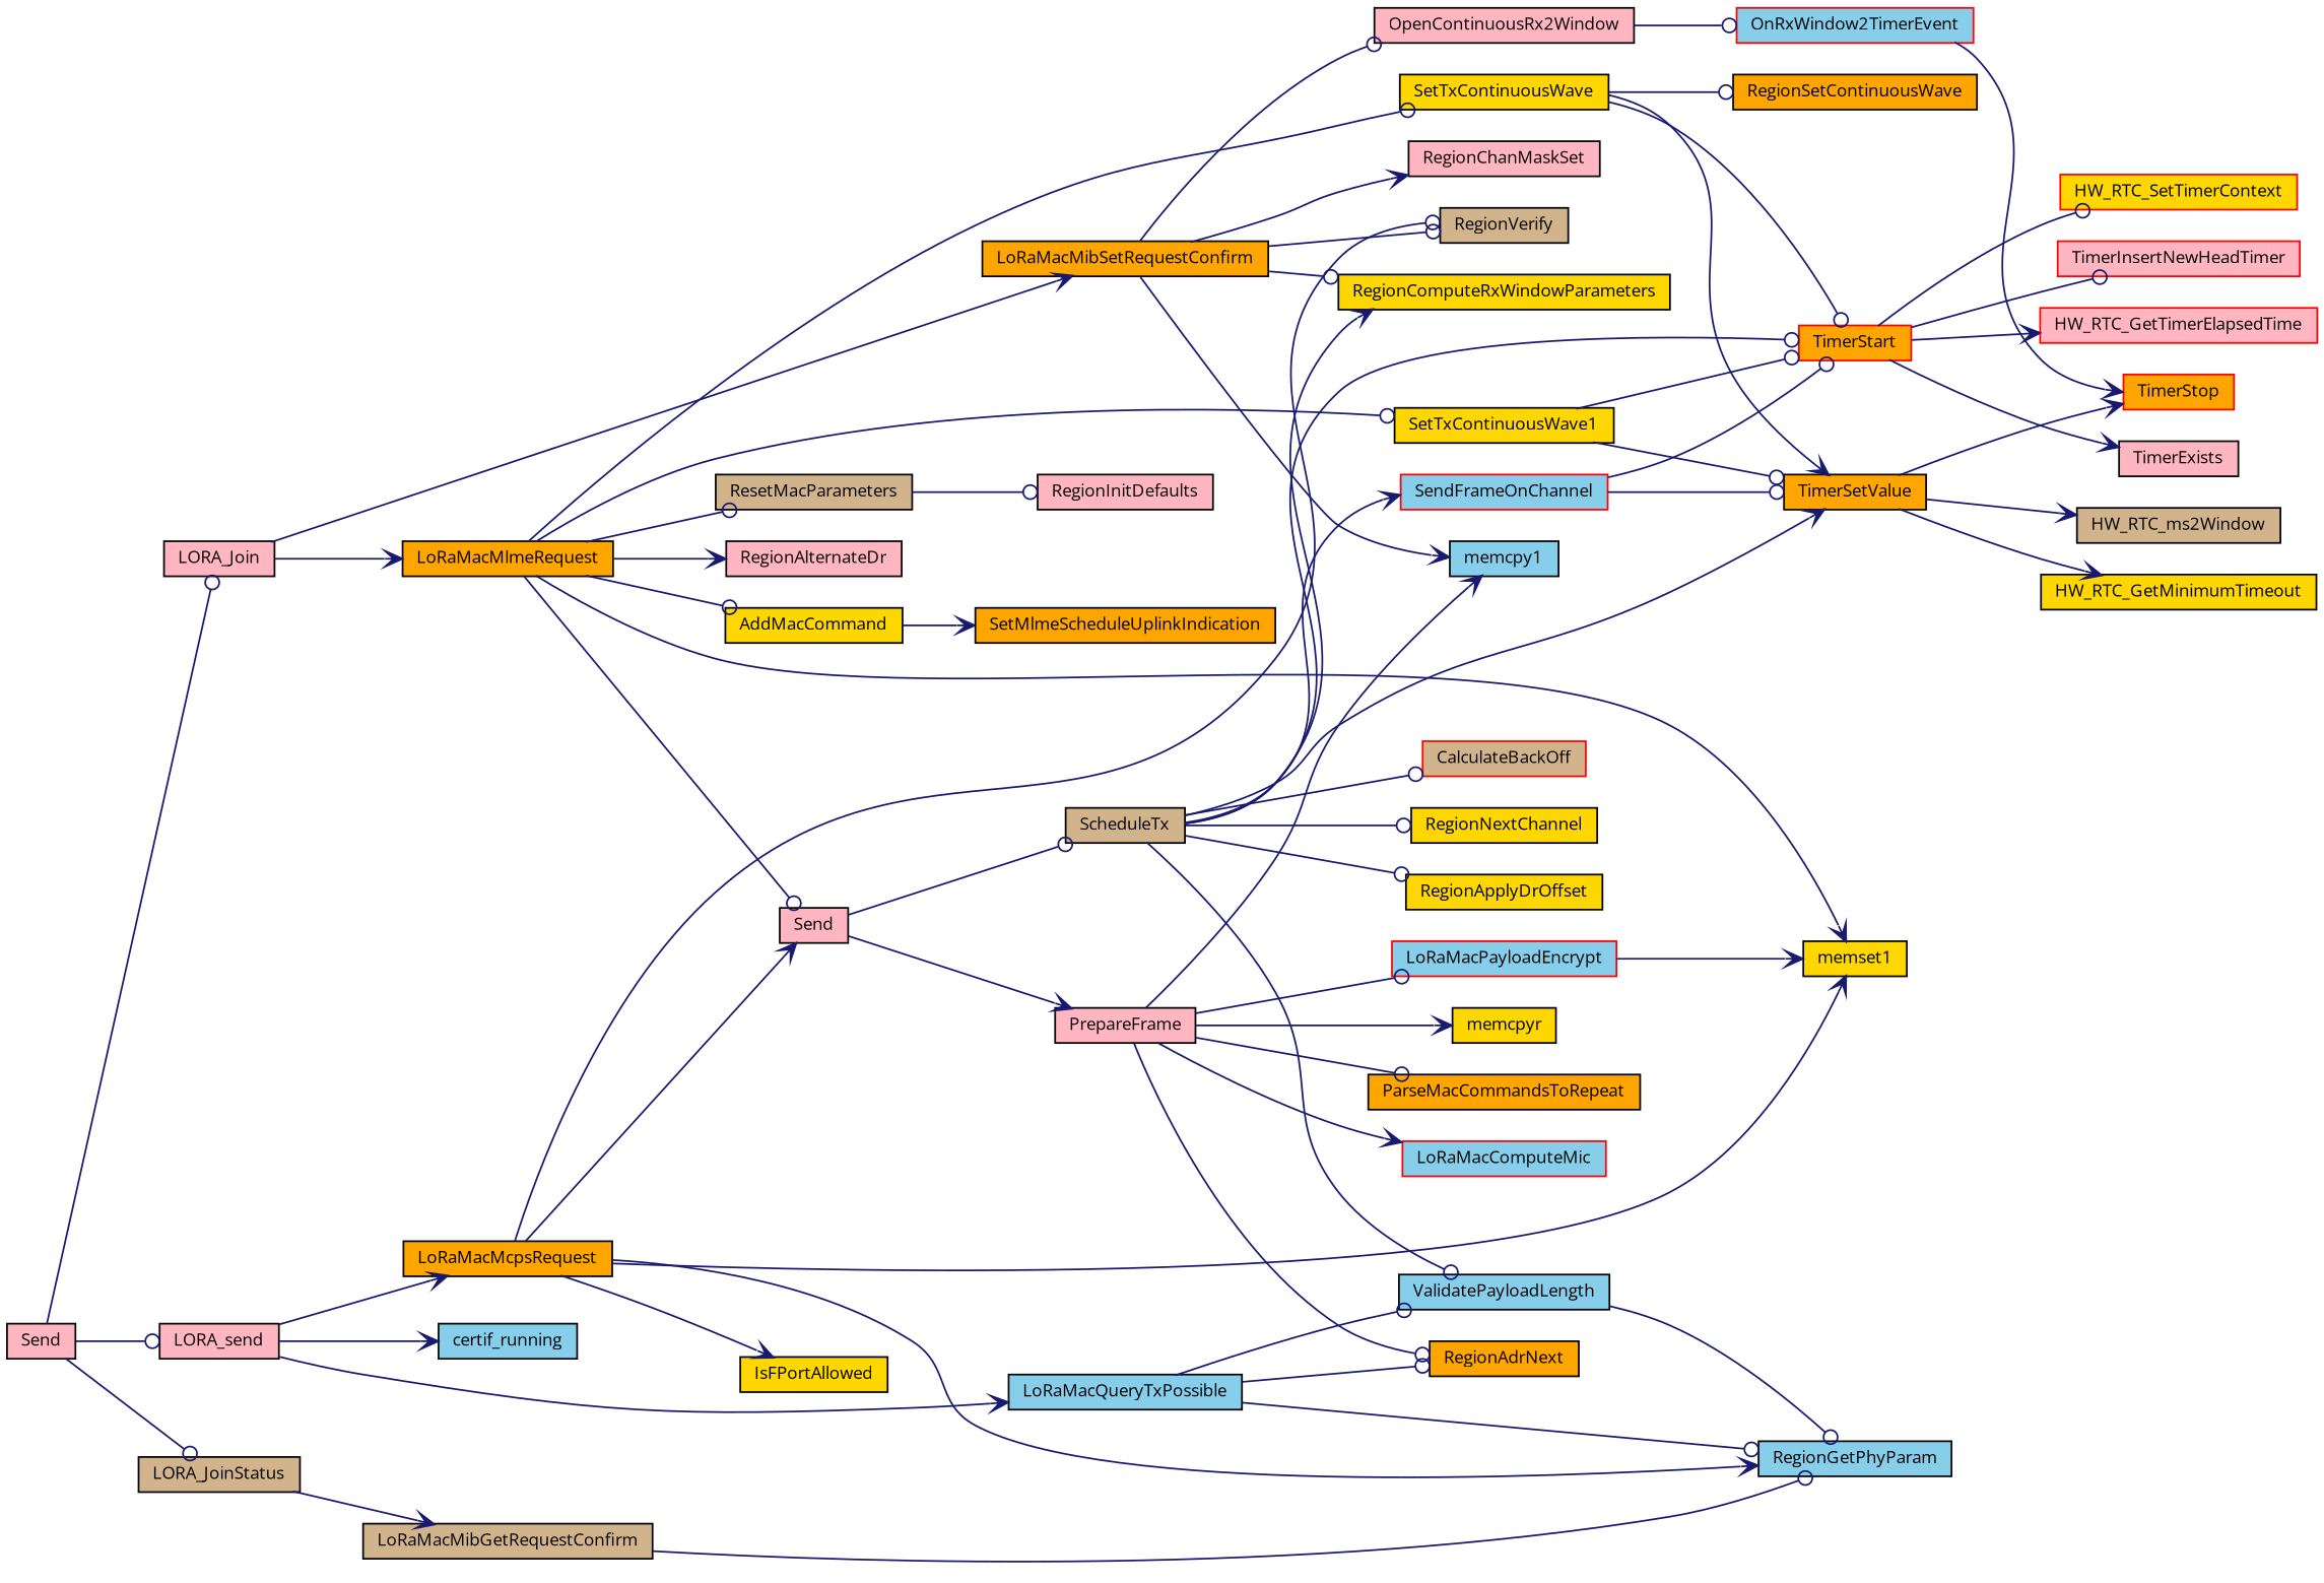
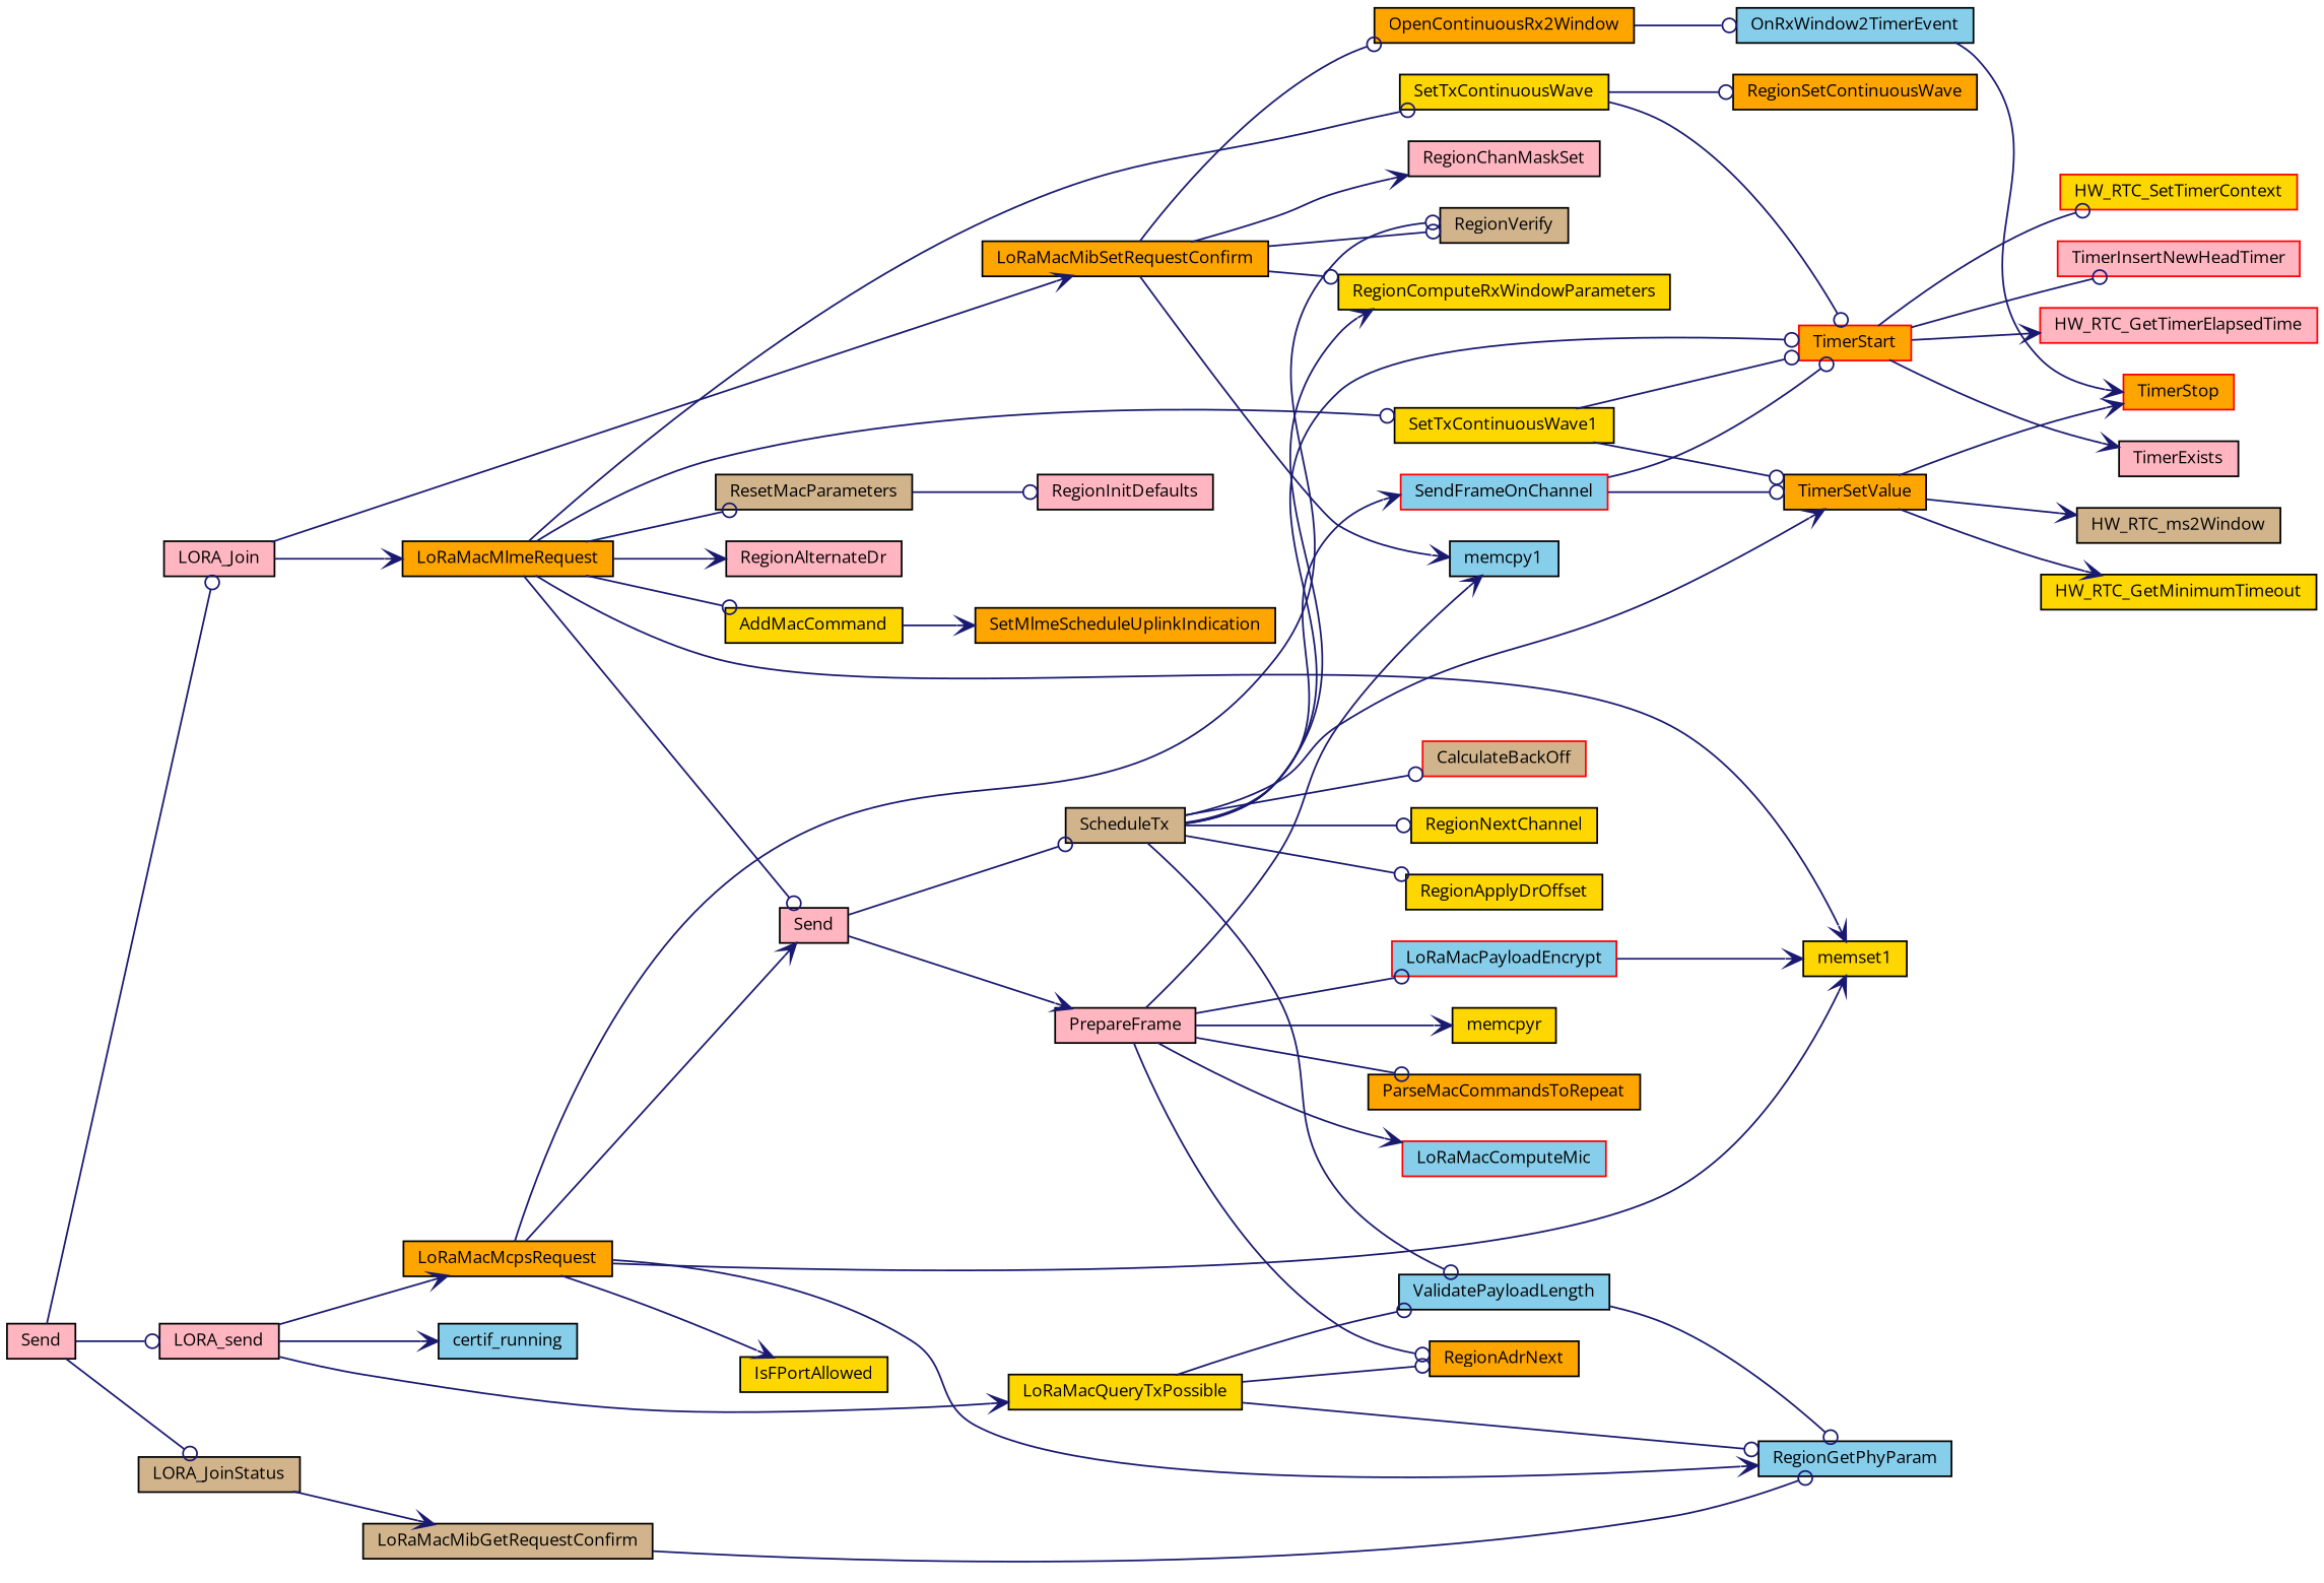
  digraph {
    fontname="Open Sans"
    rankdir=LR
    node [color=black fillcolor=lightpink fontname="Open Sans" fontsize=10 shape=record style=filled]
    edge [arrowhead=odot color=midnightblue fontname="Open Sans" fontsize=10 labelfontname=Helvetica labelfontsize=10 style=solid]
    n1 [fontcolor=black height=0.2 label=Send width=0.4]
    n2 [fillcolor=tan height=0.2 label=LORA_JoinStatus width=0.4]
    n3 [height=0.2 label=LORA_Join width=0.4]
    n4 [height=0.2 label=LORA_send width=0.4]
    n5 [fillcolor=tan height=0.2 label=LoRaMacMibGetRequestConfirm width=0.4]
    n6 [fillcolor=orange height=0.2 label=LoRaMacMlmeRequest width=0.4]
    n7 [fillcolor=orange height=0.2 label=LoRaMacMibSetRequestConfirm width=0.4]
    n8 [fillcolor=skyblue height=0.2 label=certif_running width=0.4]
-   n9 [fillcolor=skyblue height=0.2 label=LoRaMacQueryTxPossible width=0.4]
+   n9 [fillcolor=gold height=0.2 label=LoRaMacQueryTxPossible width=0.4]
    n10 [fillcolor=orange height=0.2 label=LoRaMacMcpsRequest width=0.4]
    n11 [fillcolor=skyblue height=0.2 label=RegionGetPhyParam width=0.4]
    n12 [fillcolor=gold height=0.2 label=memset1 width=0.4]
    n13 [fillcolor=tan height=0.2 label=ResetMacParameters width=0.4]
    n14 [height=0.2 label=RegionAlternateDr width=0.4]
    n15 [height=0.2 label=Send width=0.4]
    n16 [fillcolor=gold height=0.2 label=AddMacCommand width=0.4]
    n17 [fillcolor=gold height=0.2 label=SetTxContinuousWave width=0.4]
    n18 [fillcolor=gold height=0.2 label=SetTxContinuousWave1 width=0.4]
    n19 [fillcolor=skyblue height=0.2 label=memcpy1 width=0.4]
    n20 [fillcolor=gold height=0.2 label=RegionComputeRxWindowParameters width=0.4]
-   n21 [height=0.2 label=OpenContinuousRx2Window width=0.4]
+   n21 [fillcolor=orange height=0.2 label=OpenContinuousRx2Window width=0.4]
    n22 [fillcolor=tan height=0.2 label=RegionVerify width=0.4]
    n23 [height=0.2 label=RegionChanMaskSet width=0.4]
    n24 [height=0.2 label=RegionInitDefaults width=0.4]
    n25 [height=0.2 label=PrepareFrame width=0.4]
    n26 [fillcolor=tan height=0.2 label=ScheduleTx width=0.4]
    n27 [fillcolor=orange height=0.2 label=SetMlmeScheduleUplinkIndication width=0.4]
    n28 [fillcolor=orange height=0.2 label=TimerSetValue width=0.4]
    n29 [color=red fillcolor=orange height=0.2 label=TimerStart width=0.4]
    n30 [fillcolor=orange height=0.2 label=RegionSetContinuousWave width=0.4]
    n31 [fillcolor=gold height=0.2 label=memcpyr width=0.4]
    n32 [fillcolor=orange height=0.2 label=RegionAdrNext width=0.4]
    n33 [fillcolor=orange height=0.2 label=ParseMacCommandsToRepeat width=0.4]
    n34 [color=red fillcolor=skyblue height=0.2 label=LoRaMacPayloadEncrypt width=0.4]
    n35 [color=red fillcolor=skyblue height=0.2 label=LoRaMacComputeMic width=0.4]
    n36 [color=red fillcolor=tan height=0.2 label=CalculateBackOff width=0.4]
    n37 [fillcolor=gold height=0.2 label=RegionNextChannel width=0.4]
    n38 [fillcolor=gold height=0.2 label=RegionApplyDrOffset width=0.4]
    n39 [fillcolor=skyblue height=0.2 label=ValidatePayloadLength width=0.4]
    n40 [color=red fillcolor=skyblue height=0.2 label=SendFrameOnChannel width=0.4]
    n41 [fillcolor=tan height=0.2 label=HW_RTC_ms2Window width=0.4]
    n42 [color=red fillcolor=orange height=0.2 label=TimerStop width=0.4]
    n43 [fillcolor=gold height=0.2 label=HW_RTC_GetMinimumTimeout width=0.4]
    n44 [height=0.2 label=TimerExists width=0.4]
    n45 [color=red fillcolor=gold height=0.2 label=HW_RTC_SetTimerContext width=0.4]
    n46 [color=red height=0.2 label=TimerInsertNewHeadTimer width=0.4]
    n47 [color=red height=0.2 label=HW_RTC_GetTimerElapsedTime width=0.4]
-   n48 [color=red fillcolor=skyblue height=0.2 label=OnRxWindow2TimerEvent width=0.4]
+   n48 [fillcolor=skyblue height=0.2 label=OnRxWindow2TimerEvent width=0.4]
    n49 [fillcolor=gold height=0.2 label=IsFPortAllowed width=0.4]
    n1 -> n2
    n1 -> n3
    n1 -> n4
    n2 -> n5 [arrowhead=vee]
    n3 -> n6 [arrowhead=vee]
    n3 -> n7 [arrowhead=vee]
    n4 -> n8 [arrowhead=vee]
    n4 -> n9 [arrowhead=vee]
    n4 -> n10 [arrowhead=vee]
    n5 -> n11
    n6 -> n12 [arrowhead=vee]
    n6 -> n13
    n6 -> n14 [arrowhead=vee]
    n6 -> n15
    n6 -> n16
    n6 -> n17
    n6 -> n18
    n7 -> n19 [arrowhead=vee]
    n7 -> n20
    n7 -> n21
    n7 -> n22
    n7 -> n23 [arrowhead=vee]
    n9 -> n11
    n9 -> n32
    n9 -> n39
    n10 -> n11 [arrowhead=vee]
    n10 -> n12 [arrowhead=vee]
    n10 -> n15 [arrowhead=vee]
    n10 -> n22
    n10 -> n49 [arrowhead=vee]
    n13 -> n24
    n15 -> n25 [arrowhead=vee]
    n15 -> n26
    n16 -> n27 [arrowhead=vee]
-   n17 -> n28 [arrowhead=vee]
    n17 -> n29
    n17 -> n30
    n18 -> n28
    n18 -> n29
    n21 -> n48
    n25 -> n19 [arrowhead=vee]
    n25 -> n31 [arrowhead=vee]
    n25 -> n32
    n25 -> n33
    n25 -> n34
    n25 -> n35 [arrowhead=vee]
    n26 -> n20 [arrowhead=vee]
    n26 -> n28 [arrowhead=vee]
    n26 -> n29
    n26 -> n36
    n26 -> n37
    n26 -> n38
    n26 -> n39
    n26 -> n40 [arrowhead=vee]
    n28 -> n41 [arrowhead=vee]
    n28 -> n42 [arrowhead=vee]
    n28 -> n43 [arrowhead=vee]
    n29 -> n44 [arrowhead=vee]
    n29 -> n45
    n29 -> n46
    n29 -> n47 [arrowhead=vee]
    n34 -> n12 [arrowhead=vee]
    n39 -> n11
    n40 -> n28
    n40 -> n29
    n48 -> n42 [arrowhead=vee]
  }
